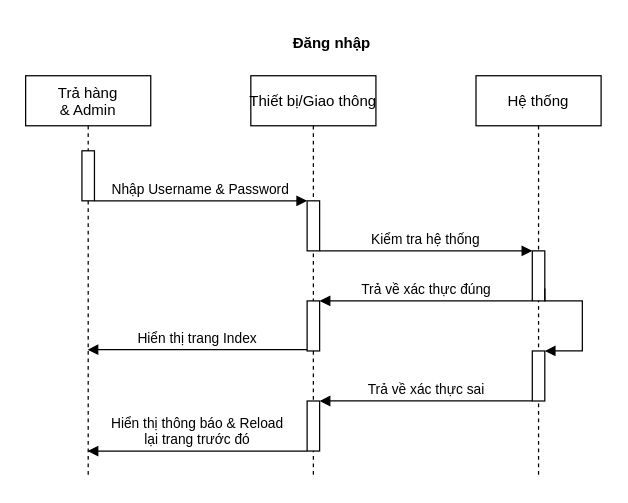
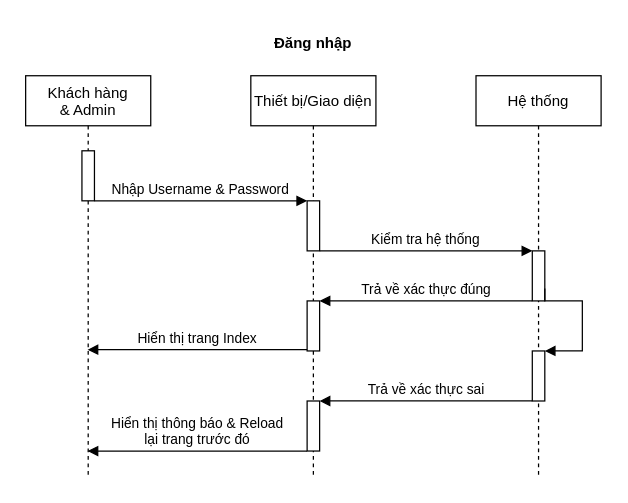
  <mxCell id="0" />
  <mxCell id="1" parent="0" />
- <mxCell id="2" value="Trả hàng&#10;&amp; Admin" style="shape=umlLifeline;perimeter=lifelinePerimeter;container=1;collapsible=0;recursiveResize=0;rounded=0;shadow=0;strokeWidth=1;" parent="1" vertex="1"><mxGeometry x="20" y="60" width="100" height="320" as="geometry" /></mxCell>
+ <mxCell id="2" value="Khách hàng&#10;&amp; Admin" style="shape=umlLifeline;perimeter=lifelinePerimeter;container=1;collapsible=0;recursiveResize=0;rounded=0;shadow=0;strokeWidth=1;" parent="1" vertex="1"><mxGeometry x="20" y="60" width="100" height="320" as="geometry" /></mxCell>
  <mxCell id="3" value="" style="points=[];perimeter=orthogonalPerimeter;rounded=0;shadow=0;strokeWidth=1;" parent="2" vertex="1"><mxGeometry x="45" y="60" width="10" height="40" as="geometry" /></mxCell>
- <mxCell id="4" value="Thiết bị/Giao thông" style="shape=umlLifeline;perimeter=lifelinePerimeter;container=1;collapsible=0;recursiveResize=0;rounded=0;shadow=0;strokeWidth=1;" parent="1" vertex="1"><mxGeometry x="200" y="60" width="100" height="320" as="geometry" /></mxCell>
+ <mxCell id="4" value="Thiết bị/Giao diện" style="shape=umlLifeline;perimeter=lifelinePerimeter;container=1;collapsible=0;recursiveResize=0;rounded=0;shadow=0;strokeWidth=1;" parent="1" vertex="1"><mxGeometry x="200" y="60" width="100" height="320" as="geometry" /></mxCell>
  <mxCell id="5" value="" style="points=[];perimeter=orthogonalPerimeter;rounded=0;shadow=0;strokeWidth=1;" parent="4" vertex="1"><mxGeometry x="45" y="100" width="10" height="40" as="geometry" /></mxCell>
  <mxCell id="6" value="Nhập Username &amp; Password" style="verticalAlign=bottom;endArrow=block;shadow=0;strokeWidth=1;" parent="1" source="3" target="5" edge="1"><mxGeometry relative="1" as="geometry"><mxPoint x="175" y="140" as="sourcePoint" /><mxPoint x="220" y="180" as="targetPoint" /><Array as="points"><mxPoint x="140" y="160" /><mxPoint x="220" y="160" /></Array></mxGeometry></mxCell>
  <mxCell id="7" value="Hệ thống" style="shape=umlLifeline;perimeter=lifelinePerimeter;container=1;collapsible=0;recursiveResize=0;rounded=0;shadow=0;strokeWidth=1;" vertex="1" parent="1"><mxGeometry x="380" y="60" width="100" height="320" as="geometry" /></mxCell>
  <mxCell id="8" value="" style="points=[];perimeter=orthogonalPerimeter;rounded=0;shadow=0;strokeWidth=1;" vertex="1" parent="7"><mxGeometry x="45" y="140" width="10" height="40" as="geometry" /></mxCell>
  <mxCell id="9" value="Kiểm tra hệ thống" style="verticalAlign=bottom;endArrow=block;shadow=0;strokeWidth=1;" edge="1" parent="1" source="5" target="8"><mxGeometry relative="1" as="geometry"><mxPoint x="250" y="140" as="sourcePoint" /><mxPoint x="420" y="140" as="targetPoint" /><Array as="points"><mxPoint x="310" y="200" /></Array></mxGeometry></mxCell>
  <mxCell id="10" value="" style="html=1;points=[];perimeter=orthogonalPerimeter;" vertex="1" parent="1"><mxGeometry x="425" y="280" width="10" height="40" as="geometry" /></mxCell>
  <mxCell id="11" value="" style="edgeStyle=orthogonalEdgeStyle;html=1;align=left;spacingLeft=2;endArrow=block;rounded=0;entryX=1;entryY=0;" edge="1" target="10" parent="1"><mxGeometry relative="1" as="geometry"><mxPoint x="435" y="230" as="sourcePoint" /><Array as="points"><mxPoint x="435" y="240" /><mxPoint x="465" y="240" /><mxPoint x="465" y="280" /></Array></mxGeometry></mxCell>
  <mxCell id="12" value="Trả về xác thực đúng" style="html=1;verticalAlign=bottom;endArrow=block;" edge="1" parent="1" source="8" target="13"><mxGeometry width="80" relative="1" as="geometry"><mxPoint x="420" y="240" as="sourcePoint" /><mxPoint x="360" y="280" as="targetPoint" /><Array as="points"><mxPoint x="400" y="240" /><mxPoint x="340" y="240" /></Array></mxGeometry></mxCell>
  <mxCell id="13" value="" style="points=[];perimeter=orthogonalPerimeter;rounded=0;shadow=0;strokeWidth=1;" vertex="1" parent="1"><mxGeometry x="245" y="240" width="10" height="40" as="geometry" /></mxCell>
  <mxCell id="14" value="Hiển thị trang Index" style="html=1;verticalAlign=bottom;endArrow=block;" edge="1" parent="1" source="13" target="2"><mxGeometry width="80" relative="1" as="geometry"><mxPoint x="245" y="279" as="sourcePoint" /><mxPoint x="75" y="279" as="targetPoint" /><Array as="points"><mxPoint x="220" y="279" /><mxPoint x="160" y="279" /></Array></mxGeometry></mxCell>
  <mxCell id="15" value="Trả về xác thực sai" style="html=1;verticalAlign=bottom;endArrow=block;" edge="1" parent="1" source="10" target="16"><mxGeometry width="80" relative="1" as="geometry"><mxPoint x="425" y="340" as="sourcePoint" /><mxPoint x="255" y="340" as="targetPoint" /><Array as="points"><mxPoint x="400" y="320" /><mxPoint x="340" y="320" /><mxPoint x="300" y="320" /></Array></mxGeometry></mxCell>
  <mxCell id="16" value="" style="html=1;points=[];perimeter=orthogonalPerimeter;" vertex="1" parent="1"><mxGeometry x="245" y="320" width="10" height="40" as="geometry" /></mxCell>
  <mxCell id="17" value="Hiển thị thông báo &amp;amp; Reload &lt;br&gt;lại trang trước đó" style="html=1;verticalAlign=bottom;endArrow=block;" edge="1" parent="1" source="16" target="2"><mxGeometry width="80" relative="1" as="geometry"><mxPoint x="245" y="380" as="sourcePoint" /><mxPoint x="75" y="380" as="targetPoint" /><Array as="points"><mxPoint x="220" y="360" /><mxPoint x="170" y="360" /></Array></mxGeometry></mxCell>
- <mxCell id="18" value="Đăng nhập" style="text;align=center;fontStyle=1;verticalAlign=middle;spacingLeft=3;spacingRight=3;strokeColor=none;rotatable=0;points=[[0,0.5],[1,0.5]];portConstraint=eastwest;" vertex="1" parent="1"><mxGeometry x="225" y="20" width="80" height="26" as="geometry" /></mxCell>
+ <mxCell id="18" value="Đăng nhập" style="text;align=center;fontStyle=1;verticalAlign=middle;spacingLeft=3;spacingRight=3;strokeColor=none;rotatable=0;points=[[0,0.5],[1,0.5]];portConstraint=eastwest;" vertex="1" parent="1"><mxGeometry x="210" y="20" width="80" height="26" as="geometry" /></mxCell>
